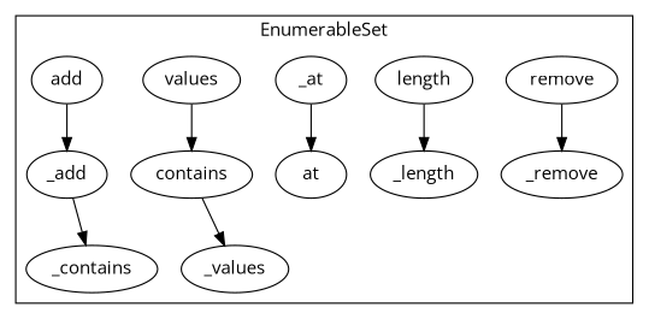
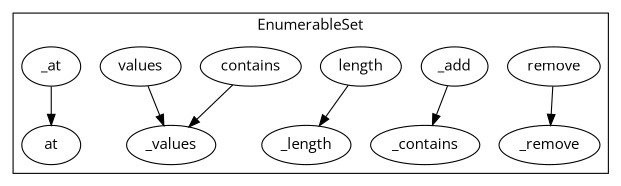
  strict digraph {
    fontname="Open Sans"
    node [fontname="Open Sans"]
    edge [fontname="Open Sans"]
    n1 [label=_length]
    n2 [label=remove]
    n3 [label=_remove]
    n4 [label=_contains]
    n5 [label=_add]
    n6 [label=length]
    n7 [label=_values]
    n8 [label=contains]
    n9 [label=_at]
    n10 [label=values]
-   n11 [label=add]
    n12 [label=at]
    subgraph cluster_1 {
      label=EnumerableSet
      n1
      n2
      n3
      n4
      n5
      n6
      n7
      n8
      n9
      n10
-     n11
      n12
    }
    subgraph cluster_2 {
      label="[Solidity]"
    }
    n2 -> n3
    n5 -> n4
    n6 -> n1
    n8 -> n7
    n9 -> n12
-   n10 -> n8
-   n11 -> n5
+   n10 -> n7
  }
